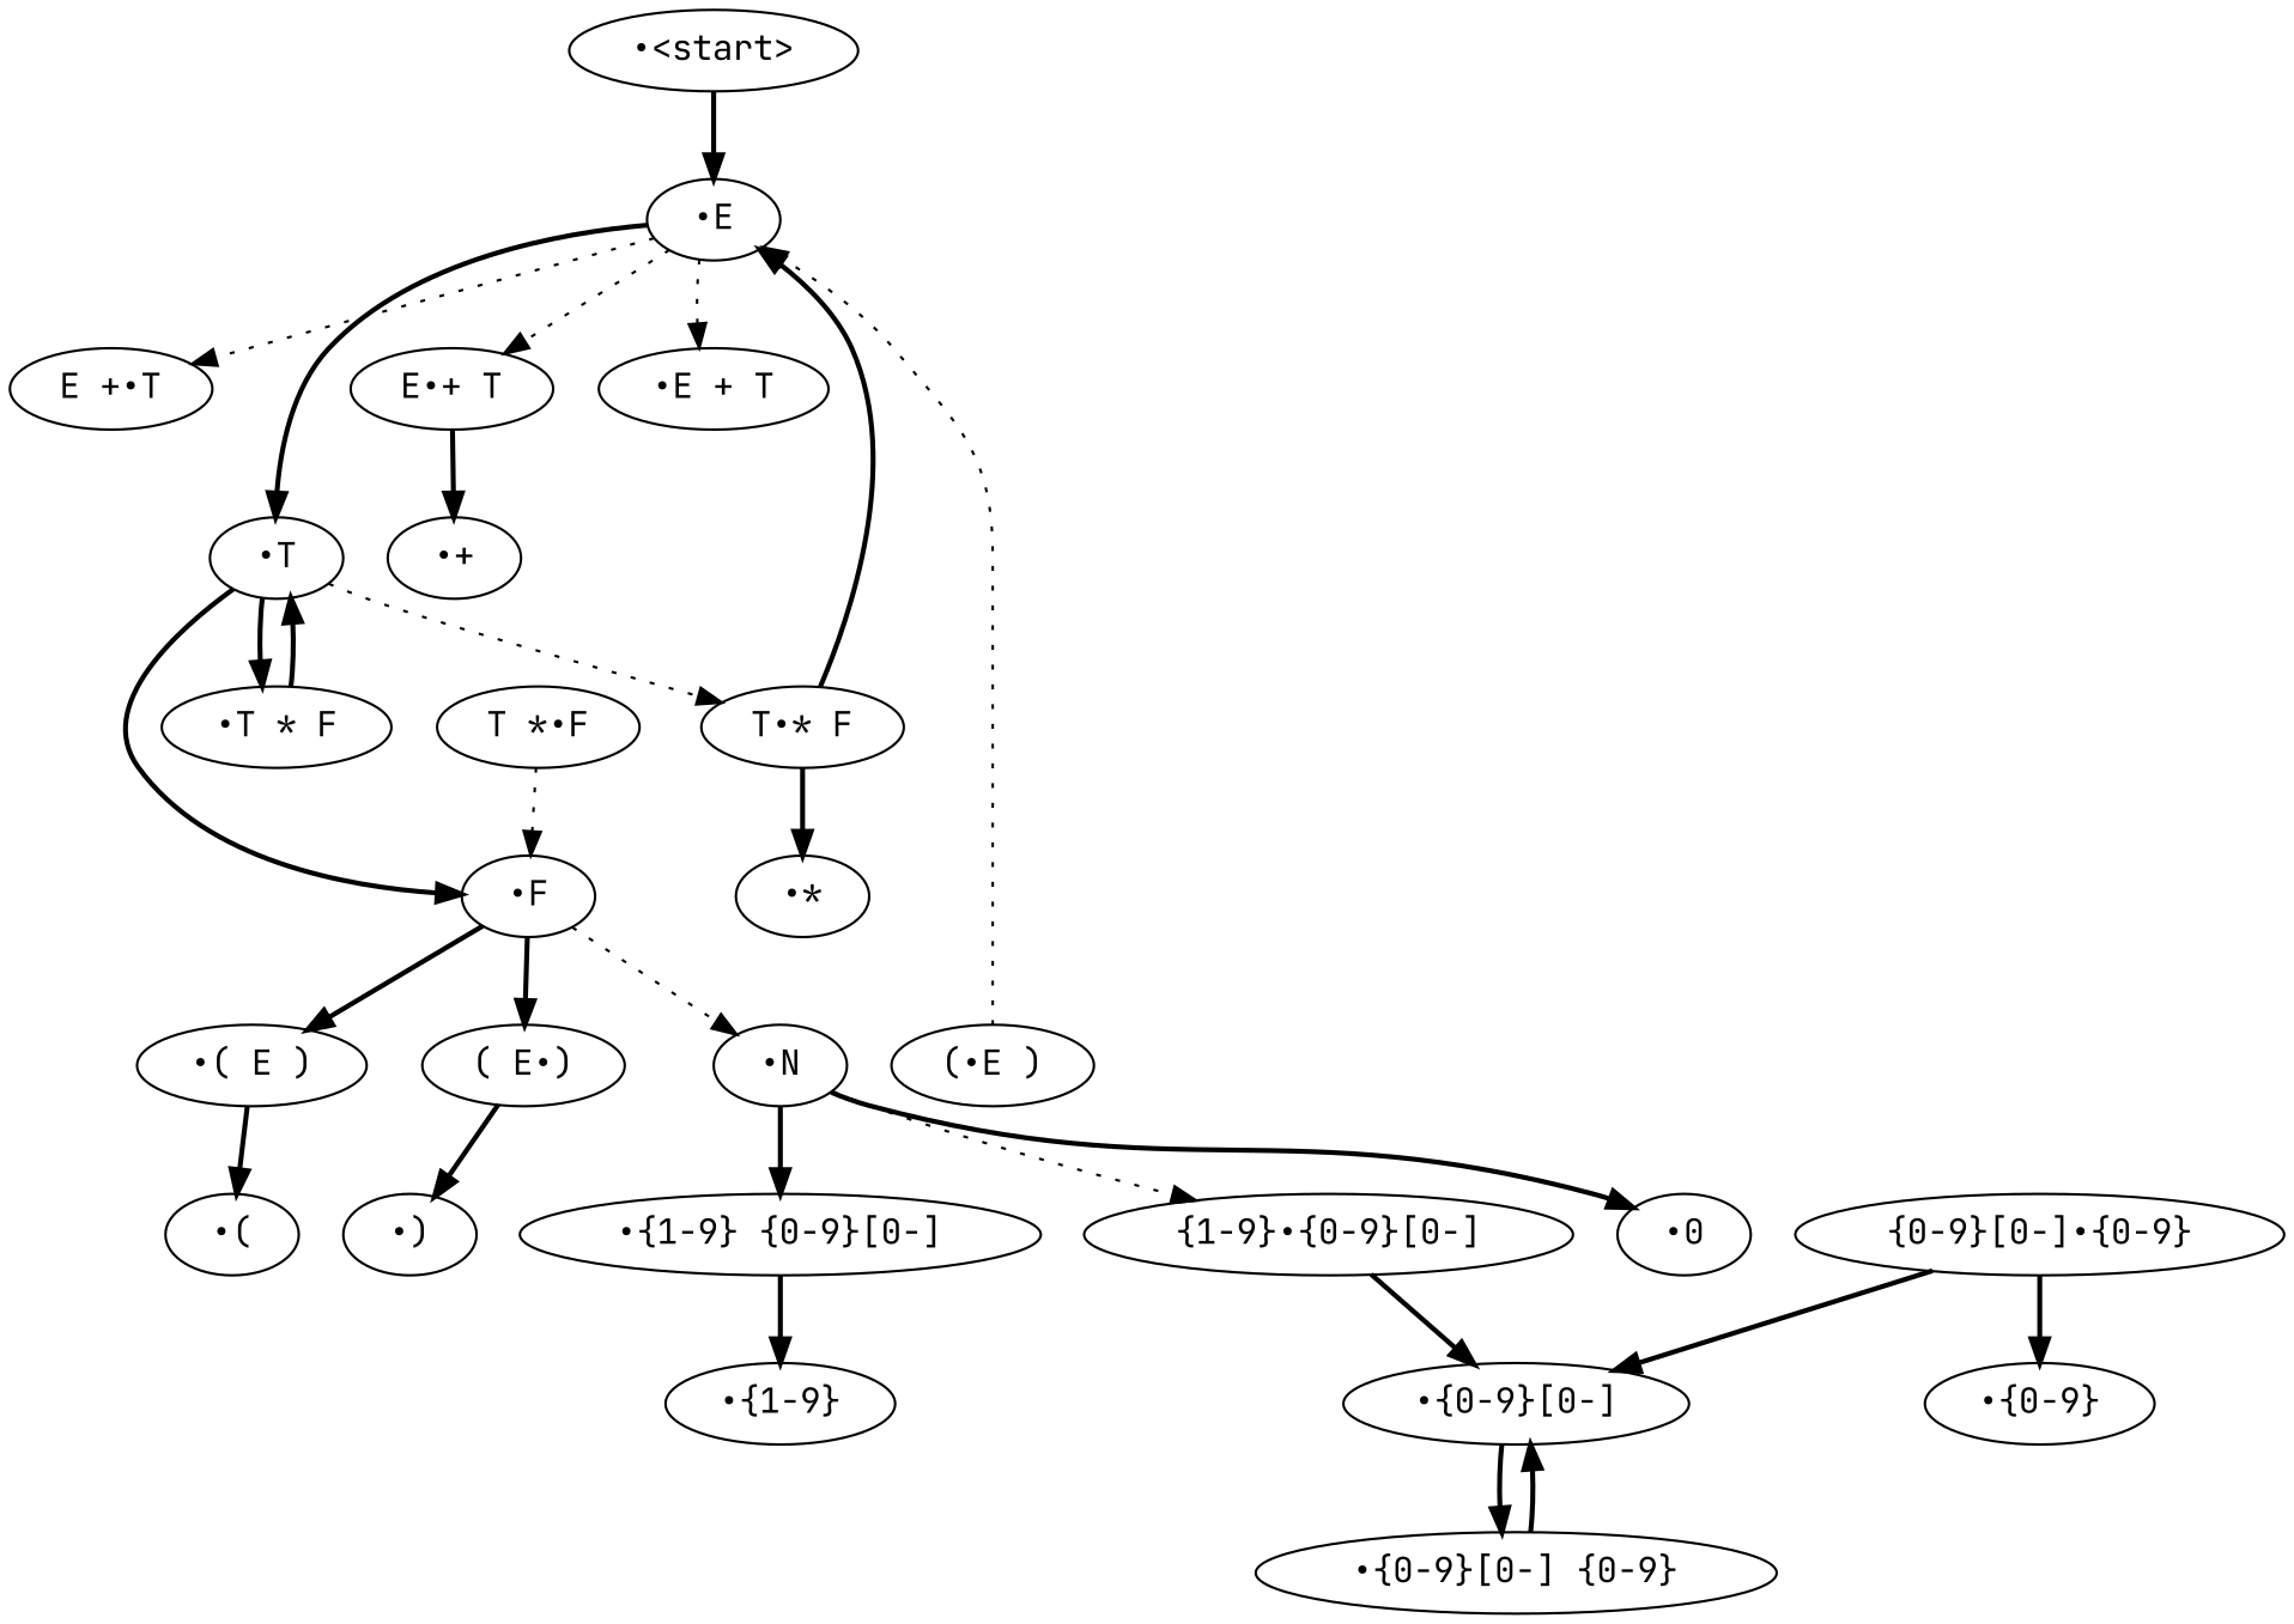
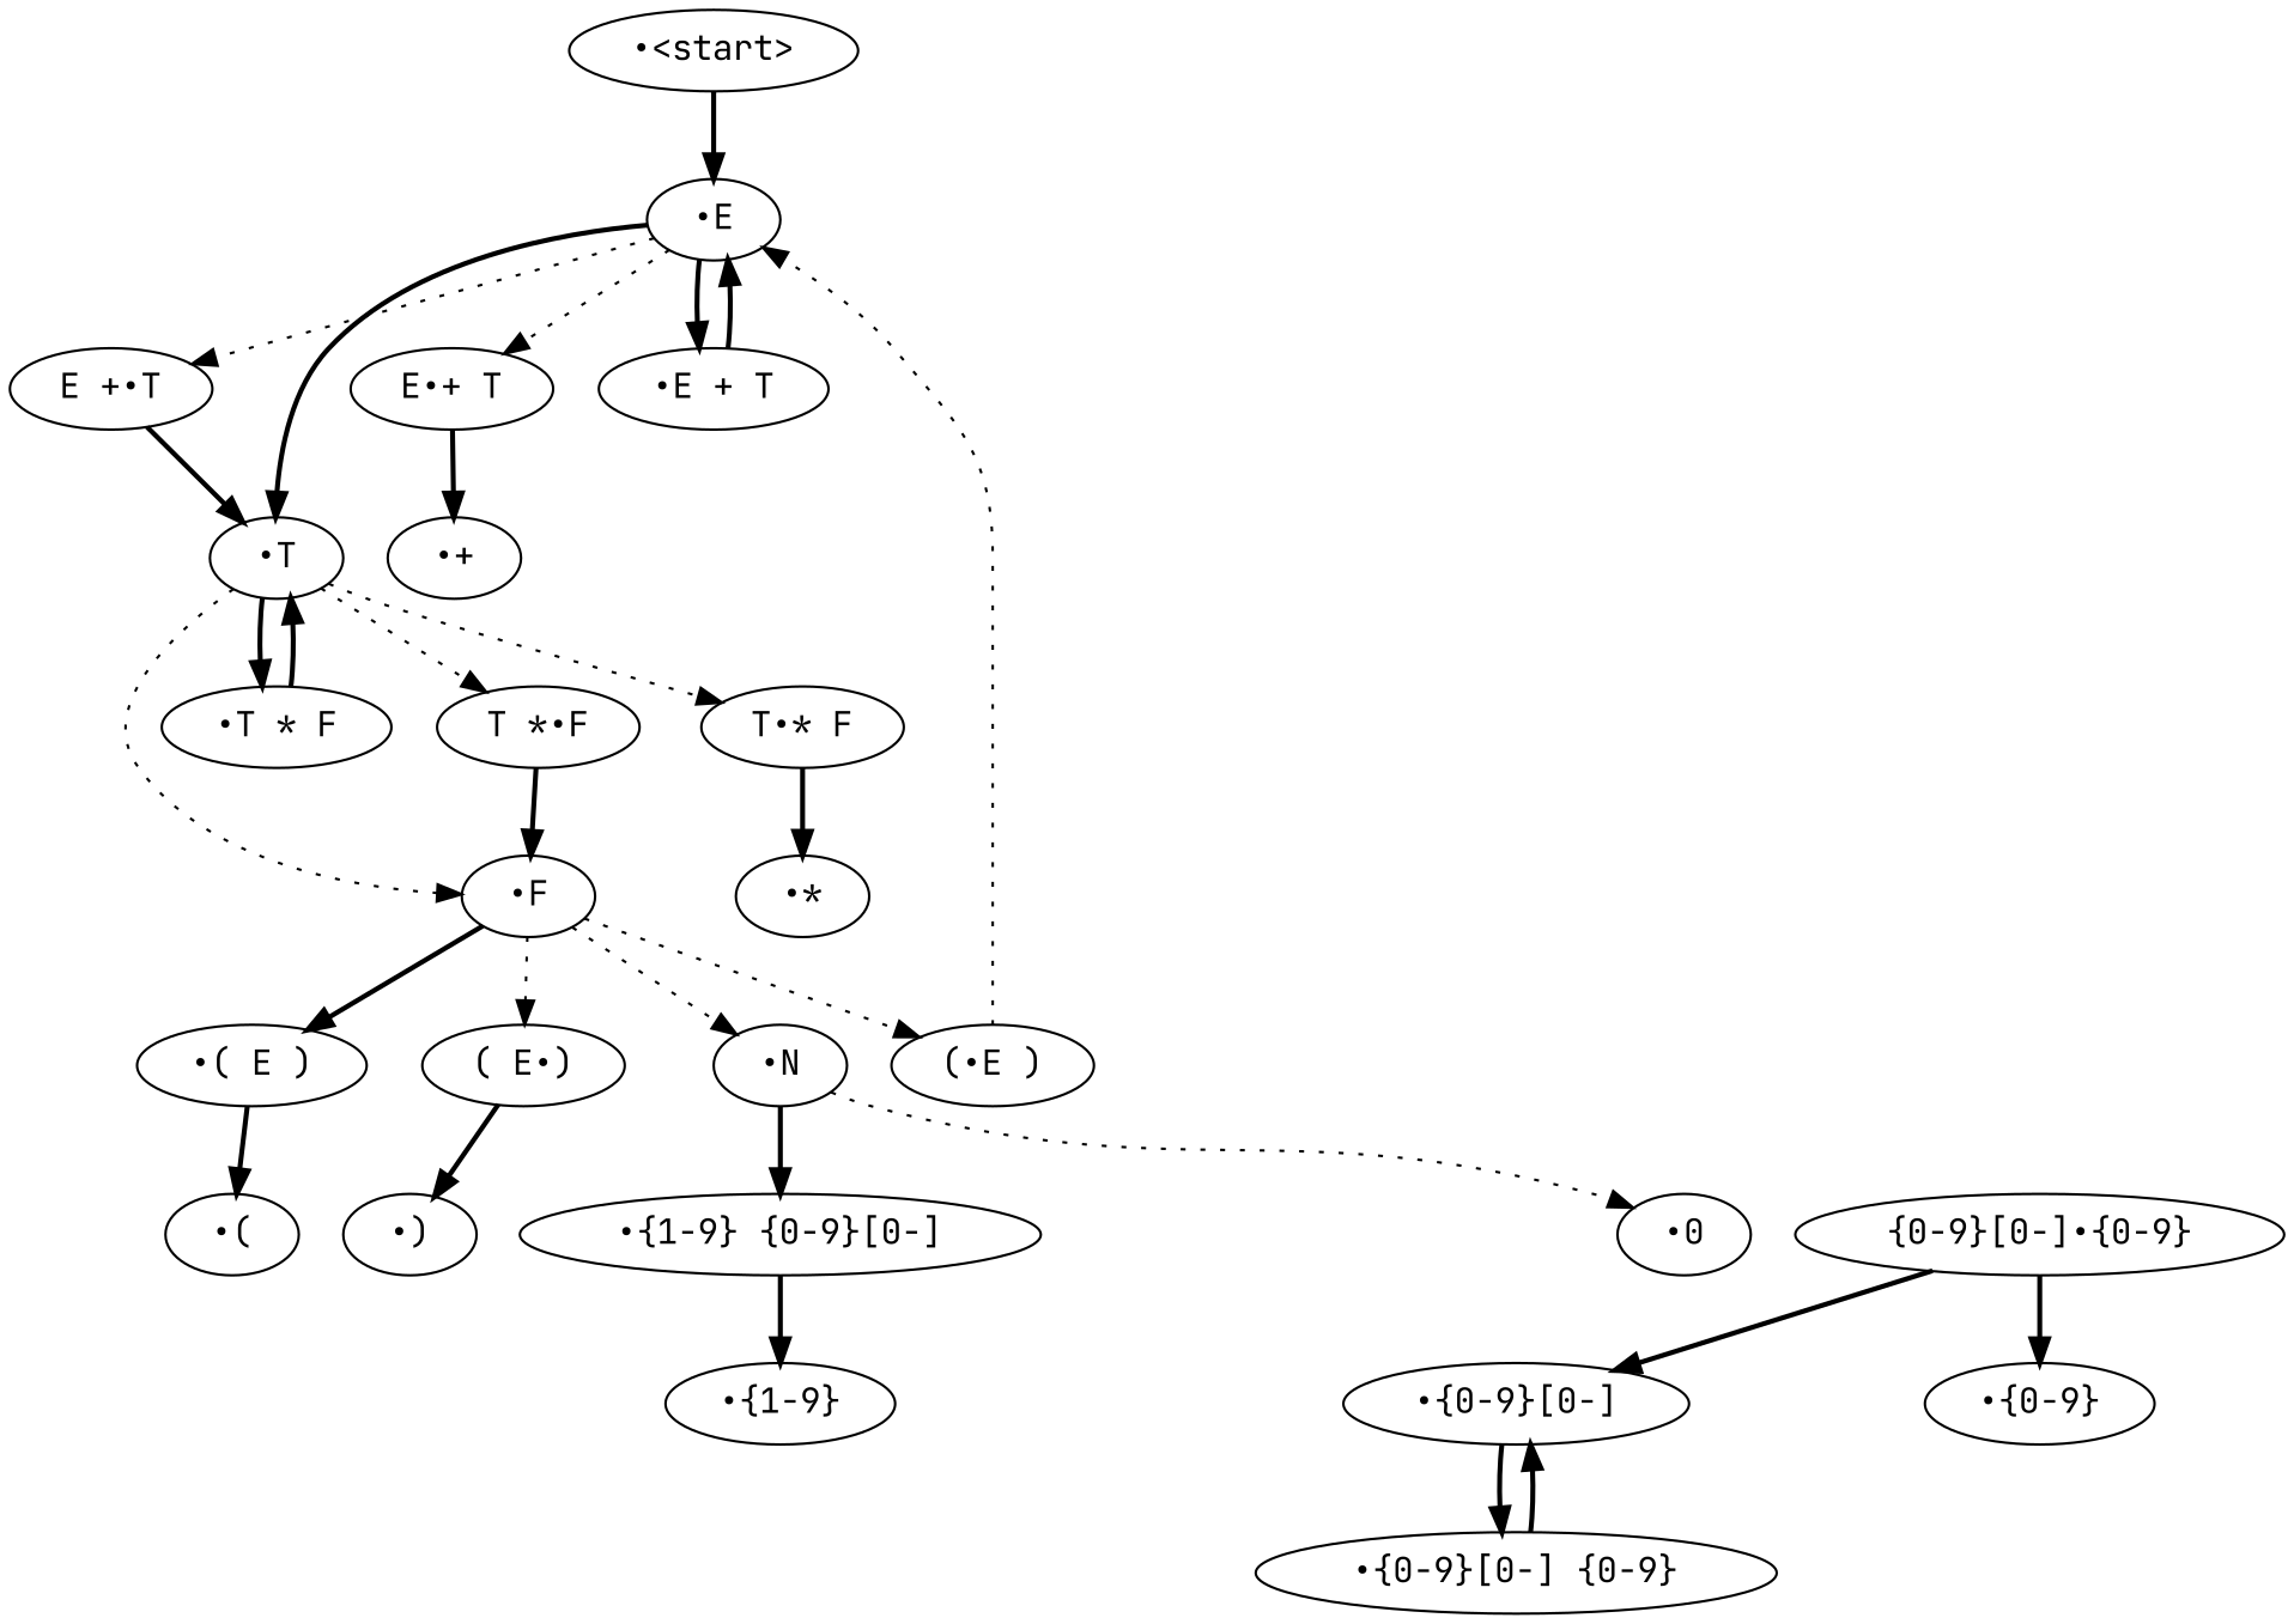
  digraph {
    fontname="JetBrains Mono"
    node [fontname="JetBrains Mono"]
    edge [fontname="JetBrains Mono" style=bold]
    n1 [height=.1 label="&bull;<start>"]
    n2 [height=.1 label="&bull;E"]
    n3 [height=.1 label="E +&bull;T"]
    n4 [height=.1 label="&bull;T"]
    n5 [height=.1 label="E&bull;+ T"]
    n6 [height=.1 label="&bull;E + T"]
    n7 [height=.1 label="&bull;T * F"]
    n8 [height=.1 label="T *&bull;F"]
    n9 [height=.1 label="&bull;F"]
    n10 [height=.1 label="T&bull;* F"]
    n11 [height=.1 label="&bull;+"]
    n12 [height=.1 label="&bull;N"]
    n13 [height=.1 label="&bull;( E )"]
    n14 [height=.1 label="( E&bull;)"]
    n15 [height=.1 label="(&bull;E )"]
    n16 [height=.1 label="&bull;*"]
-   n17 [height=.1 label="{1-9}&bull;{0-9}[0-]"]
    n18 [height=.1 label="&bull;{1-9} {0-9}[0-]"]
    n19 [height=.1 label="&bull;0"]
    n20 [height=.1 label="&bull;("]
    n21 [height=.1 label="&bull;)"]
    n22 [height=.1 label="&bull;{0-9}[0-]"]
    n23 [height=.1 label="&bull;{1-9}"]
    n24 [height=.1 label="&bull;{0-9}[0-] {0-9}"]
    n25 [height=.1 label="{0-9}[0-]&bull;{0-9}"]
    n26 [height=.1 label="&bull;{0-9}"]
    n1 -> n2
    n2 -> n3 [style=dotted]
    n2 -> n4
    n2 -> n5 [style=dotted]
-   n2 -> n6 [style=dotted]
+   n2 -> n6
+   n3 -> n4
    n4 -> n7
-   n4 -> n9
+   n4 -> n8 [style=dotted]
+   n4 -> n9 [style=dotted]
    n4 -> n10 [style=dotted]
    n5 -> n11
-   n10 -> n2
+   n6 -> n2
    n7 -> n4
-   n8 -> n9 [style=dotted]
+   n8 -> n9
    n9 -> n12 [style=dotted]
    n9 -> n13
-   n9 -> n14
+   n9 -> n14 [style=dotted]
+   n9 -> n15 [style=dotted]
    n10 -> n16
-   n12 -> n17 [style=dotted]
    n12 -> n18
-   n12 -> n19
+   n12 -> n19 [style=dotted]
    n13 -> n20
    n14 -> n21
    n15 -> n2 [style=dotted]
-   n17 -> n22
    n18 -> n23
    n22 -> n24
    n24 -> n22
    n25 -> n22
    n25 -> n26
  }
